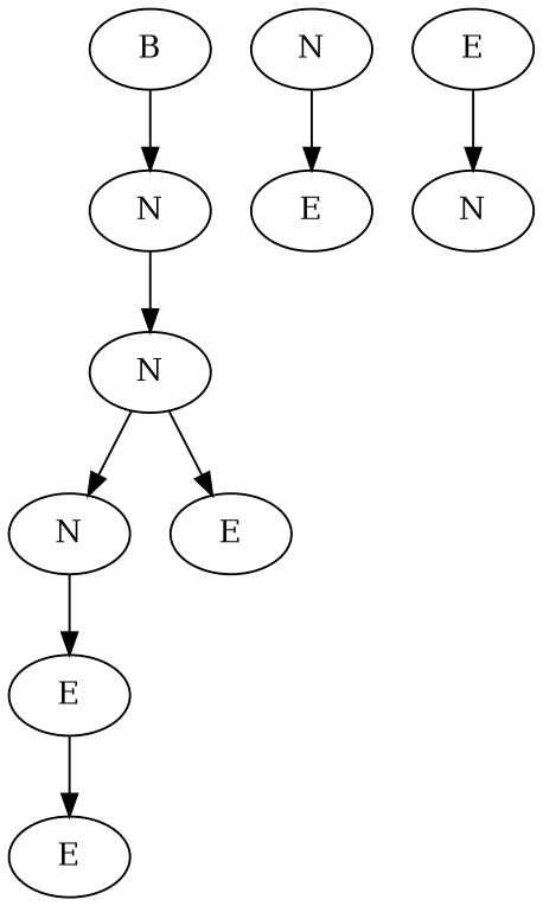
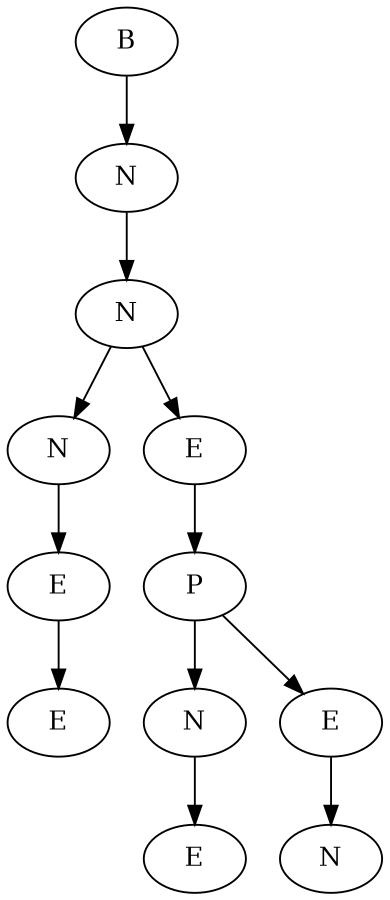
  digraph {
    n1 [label=E]
    n2 [label=E]
    n3 [label=N]
    n4 [label=E]
    n5 [label=N]
    n6 [label=N]
    n7 [label=E]
+   n8 [label=P]
    n9 [label=E]
    n10 [label=N]
    n11 [label=N]
    n12 [label=B]
    n2 -> n1
    n3 -> n2
    n5 -> n4
    n7 -> n6
+   n8 -> n5
+   n8 -> n7
+   n9 -> n8
    n10 -> n3
    n10 -> n9
    n11 -> n10
    n12 -> n11
  }
